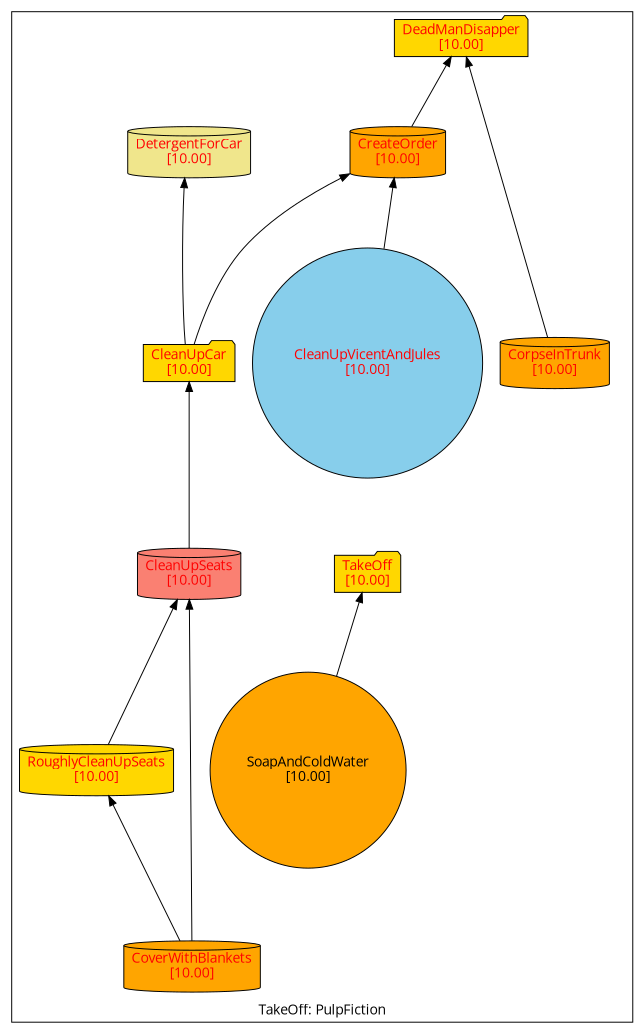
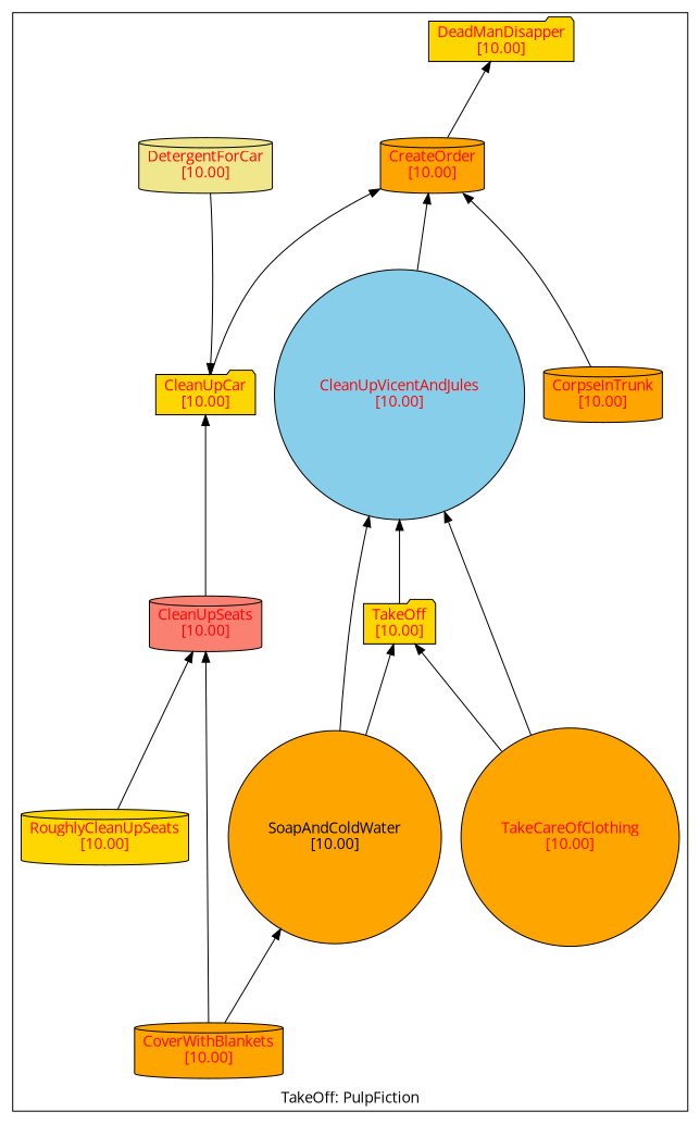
  digraph {
    fontname="Open Sans"
    mclimit=10.0
    nslimit=10.0
    rankdir=BT
    ranksep=1
    node [fillcolor=orange fontcolor=red fontname="Open Sans" shape=cylinder style=filled]
    edge [fontname="Open Sans"]
    n1 [fillcolor=gold label="CleanUpCar\n[10.00]" shape=folder]
    n2 [fillcolor=salmon label="CleanUpSeats\n[10.00]"]
    n3 [fillcolor=skyblue label="CleanUpVicentAndJules\n[10.00]" shape=circle]
    n4 [label="CorpseInTrunk\n[10.00]"]
    n5 [label="CoverWithBlankets\n[10.00]"]
    n6 [label="CreateOrder\n[10.00]"]
    n7 [fillcolor=gold label="DeadManDisapper\n[10.00]" shape=folder]
    n8 [fillcolor=khaki label="DetergentForCar\n[10.00]"]
    n9 [fillcolor=gold label="RoughlyCleanUpSeats\n[10.00]"]
    n10 [label="SoapAndColdWater\n[10.00]" shape=circle fontcolor=""]
+   n11 [label="TakeCareOfClothing\n[10.00]" shape=circle]
    n12 [fillcolor=gold label="TakeOff\n[10.00]" shape=folder]
    subgraph cluster_1 {
      label="TakeOff: PulpFiction"
      n1
      n2
      n3
      n4
      n5
      n6
      n7
      n8
      n9
      n10
+     n11
      n12
    }
    n1 -> n6
    n2 -> n1
    n3 -> n6
-   n4 -> n7
+   n4 -> n6
    n5 -> n2
-   n5 -> n9
+   n5 -> n10
    n6 -> n7
-   n1 -> n8
+   n8 -> n1
    n9 -> n2
+   n10 -> n3
    n10 -> n12
+   n11 -> n3
+   n11 -> n12
+   n12 -> n3
  }
